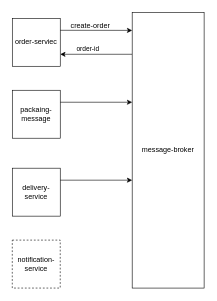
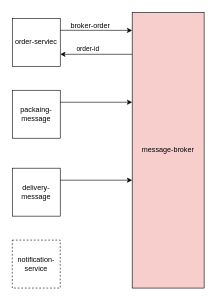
  <mxCell id="0" />
  <mxCell id="1" parent="0" />
  <mxCell id="2" value="" style="endArrow=classic;html=1;rounded=0;entryX=0;entryY=0.109;entryDx=0;entryDy=0;entryPerimeter=0;" edge="1" parent="1"><mxGeometry width="50" height="50" relative="1" as="geometry"><mxPoint x="220" y="90" as="sourcePoint" /><mxPoint x="100" y="90" as="targetPoint" /></mxGeometry></mxCell>
  <mxCell id="3" value="order-id" style="edgeLabel;html=1;align=center;verticalAlign=middle;resizable=0;points=[];" vertex="1" connectable="0" parent="2"><mxGeometry x="0.25" y="-3" relative="1" as="geometry"><mxPoint y="-7" as="offset" /></mxGeometry></mxCell>
  <mxCell id="4" value="order-serviec" style="whiteSpace=wrap;html=1;aspect=fixed;" vertex="1" parent="1"><mxGeometry x="20" y="30" width="80" height="80" as="geometry" /></mxCell>
- <mxCell id="5" value="message-broker" style="rounded=0;whiteSpace=wrap;html=1;" vertex="1" parent="1"><mxGeometry x="220" y="20" width="120" height="460" as="geometry" /></mxCell>
+ <mxCell id="5" value="message-broker" style="rounded=0;whiteSpace=wrap;html=1;fillColor=#f8cecc;" vertex="1" parent="1"><mxGeometry x="220" y="20" width="120" height="460" as="geometry" /></mxCell>
  <mxCell id="6" value="packaing-message" style="whiteSpace=wrap;html=1;aspect=fixed;" vertex="1" parent="1"><mxGeometry x="20" y="150" width="80" height="80" as="geometry" /></mxCell>
  <mxCell id="7" value="notification-service" style="whiteSpace=wrap;html=1;aspect=fixed;dashed=1;" vertex="1" parent="1"><mxGeometry x="20" y="400" width="80" height="80" as="geometry" /></mxCell>
- <mxCell id="8" value="delivery-service" style="whiteSpace=wrap;html=1;aspect=fixed;" vertex="1" parent="1"><mxGeometry x="20" y="280" width="80" height="80" as="geometry" /></mxCell>
+ <mxCell id="8" value="delivery-message" style="whiteSpace=wrap;html=1;aspect=fixed;" vertex="1" parent="1"><mxGeometry x="20" y="280" width="80" height="80" as="geometry" /></mxCell>
  <mxCell id="9" value="" style="endArrow=classic;html=1;rounded=0;entryX=0;entryY=0.109;entryDx=0;entryDy=0;entryPerimeter=0;" edge="1" parent="1"><mxGeometry width="50" height="50" relative="1" as="geometry"><mxPoint x="100" y="50" as="sourcePoint" /><mxPoint x="220" y="50.14" as="targetPoint" /></mxGeometry></mxCell>
  <mxCell id="10" value="" style="endArrow=classic;html=1;rounded=0;entryX=0;entryY=0.109;entryDx=0;entryDy=0;entryPerimeter=0;" edge="1" parent="1"><mxGeometry width="50" height="50" relative="1" as="geometry"><mxPoint x="100" y="170" as="sourcePoint" /><mxPoint x="220" y="170" as="targetPoint" /></mxGeometry></mxCell>
  <mxCell id="11" value="" style="endArrow=classic;html=1;rounded=0;entryX=0;entryY=0.109;entryDx=0;entryDy=0;entryPerimeter=0;" edge="1" parent="1"><mxGeometry width="50" height="50" relative="1" as="geometry"><mxPoint x="100" y="300" as="sourcePoint" /><mxPoint x="220" y="300" as="targetPoint" /></mxGeometry></mxCell>
- <mxCell id="12" value="create-order" style="text;html=1;align=center;verticalAlign=middle;resizable=0;points=[];autosize=1;strokeColor=none;fillColor=none;" vertex="1" parent="1"><mxGeometry x="105" y="28" width="90" height="30" as="geometry" /></mxCell>
+ <mxCell id="12" value="broker-order" style="text;html=1;align=center;verticalAlign=middle;resizable=0;points=[];autosize=1;strokeColor=none;fillColor=none;" vertex="1" parent="1"><mxGeometry x="105" y="28" width="90" height="30" as="geometry" /></mxCell>
